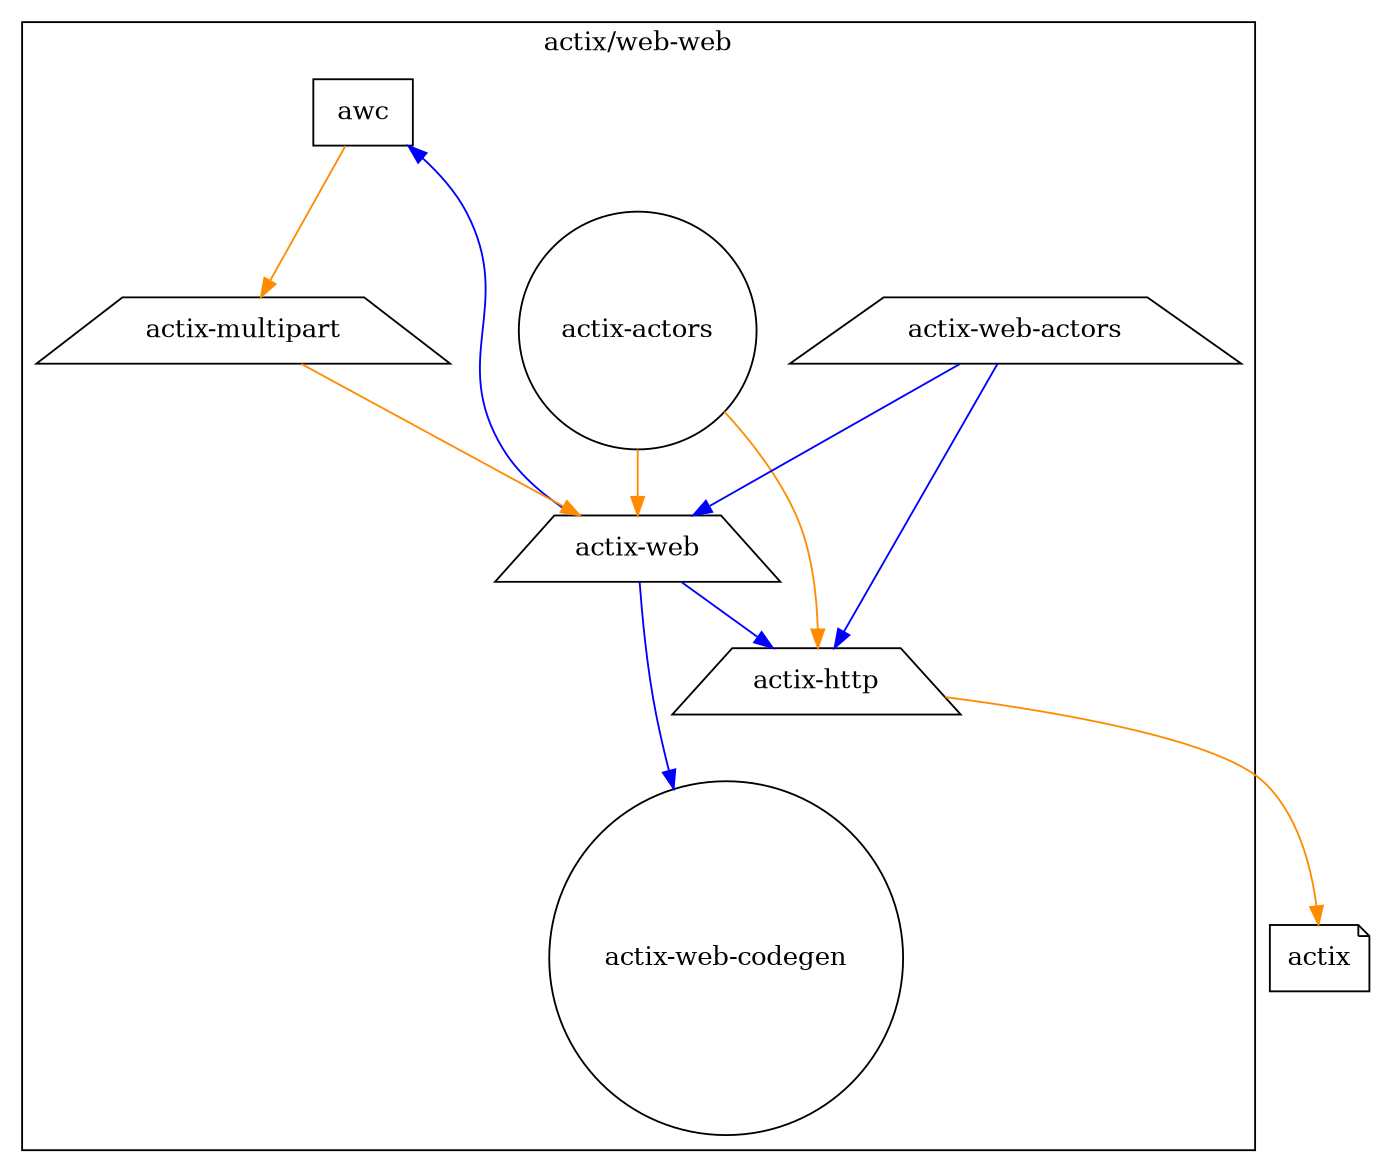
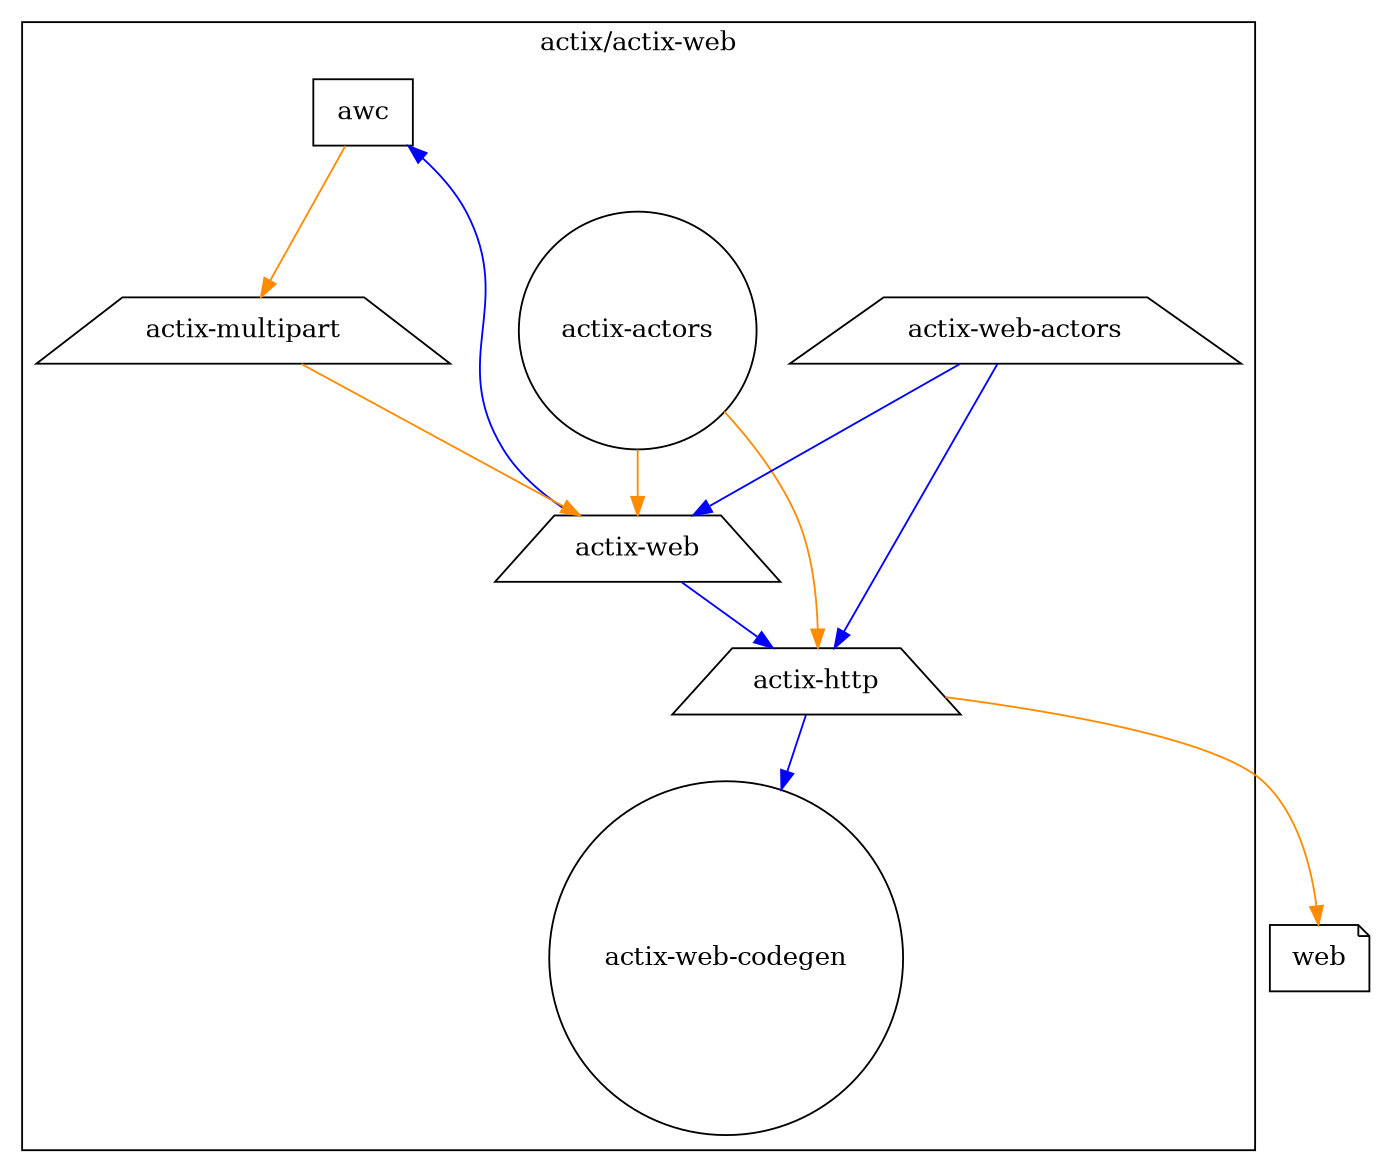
  digraph {
    node [shape=trapezium]
    edge [color=darkorange]
    awc [shape=box]
    "actix-web"
    n3 [label="actix-actors" shape=circle]
    "actix-http"
    "actix-multipart"
    "actix-web-actors"
    "actix-web-codegen" [shape=circle]
-   actix [shape=note]
+   actix [shape=note label=web]
    subgraph cluster_1 {
-     label="actix/web-web"
+     label="actix/actix-web"
      awc
      "actix-web"
      n3
      "actix-http"
      "actix-multipart"
      "actix-web-actors"
      "actix-web-codegen"
    }
    awc -> "actix-multipart"
    "actix-web" -> awc [color=blue]
    "actix-web" -> "actix-http" [color=blue]
-   "actix-web" -> "actix-web-codegen" [color=blue]
+   "actix-http" -> "actix-web-codegen" [color=blue]
    n3 -> "actix-web"
    n3 -> "actix-http"
    "actix-http" -> actix
    "actix-multipart" -> "actix-web"
    "actix-web-actors" -> "actix-web" [color=blue]
    "actix-web-actors" -> "actix-http" [color=blue]
  }
